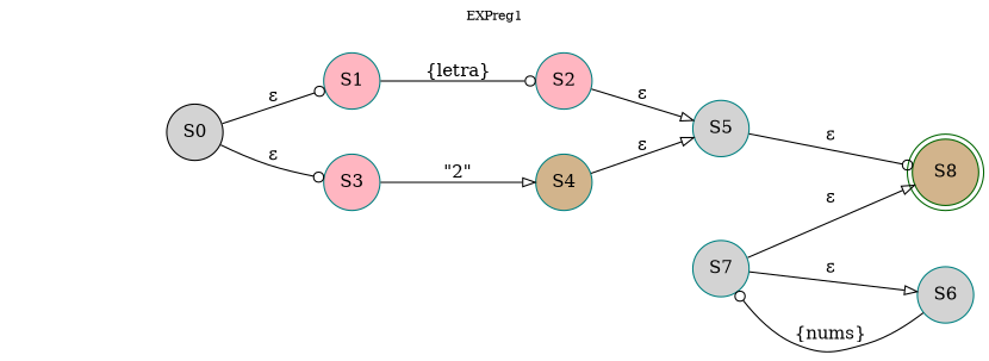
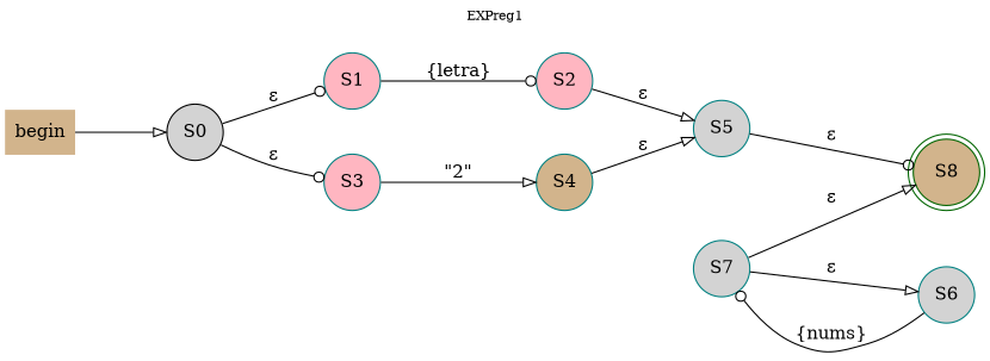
  digraph {
    fontsize=10
    label=EXPreg1
    labelloc=t
    nodesep=0.5
    rankdir=LR
    ranksep=1
    node [color=teal fillcolor=lightgrey shape=circle style=filled]
    edge [arrowhead=onormal]
+   begin [fillcolor=tan shape=none]
    S0 [color=black]
    S1 [fillcolor=lightpink]
    S3 [fillcolor=lightpink]
    S8 [color=darkgreen fillcolor=tan shape=doublecircle]
    S2 [fillcolor=lightpink]
    S4 [fillcolor=tan]
    S5
    S6
    S7
+   begin -> S0
    S0 -> S1 [arrowhead=odot label="ε"]
    S0 -> S3 [arrowhead=odot label="ε"]
    S1 -> S2 [arrowhead=odot label="{letra}"]
    S3 -> S4 [label="\"2\""]
    S2 -> S5 [label="ε"]
    S4 -> S5 [label="ε"]
    S5 -> S8 [arrowhead=odot label="ε"]
    S6 -> S7 [arrowhead=odot label="{nums}"]
    S7 -> S8 [label="ε"]
    S7 -> S6 [label="ε"]
  }
